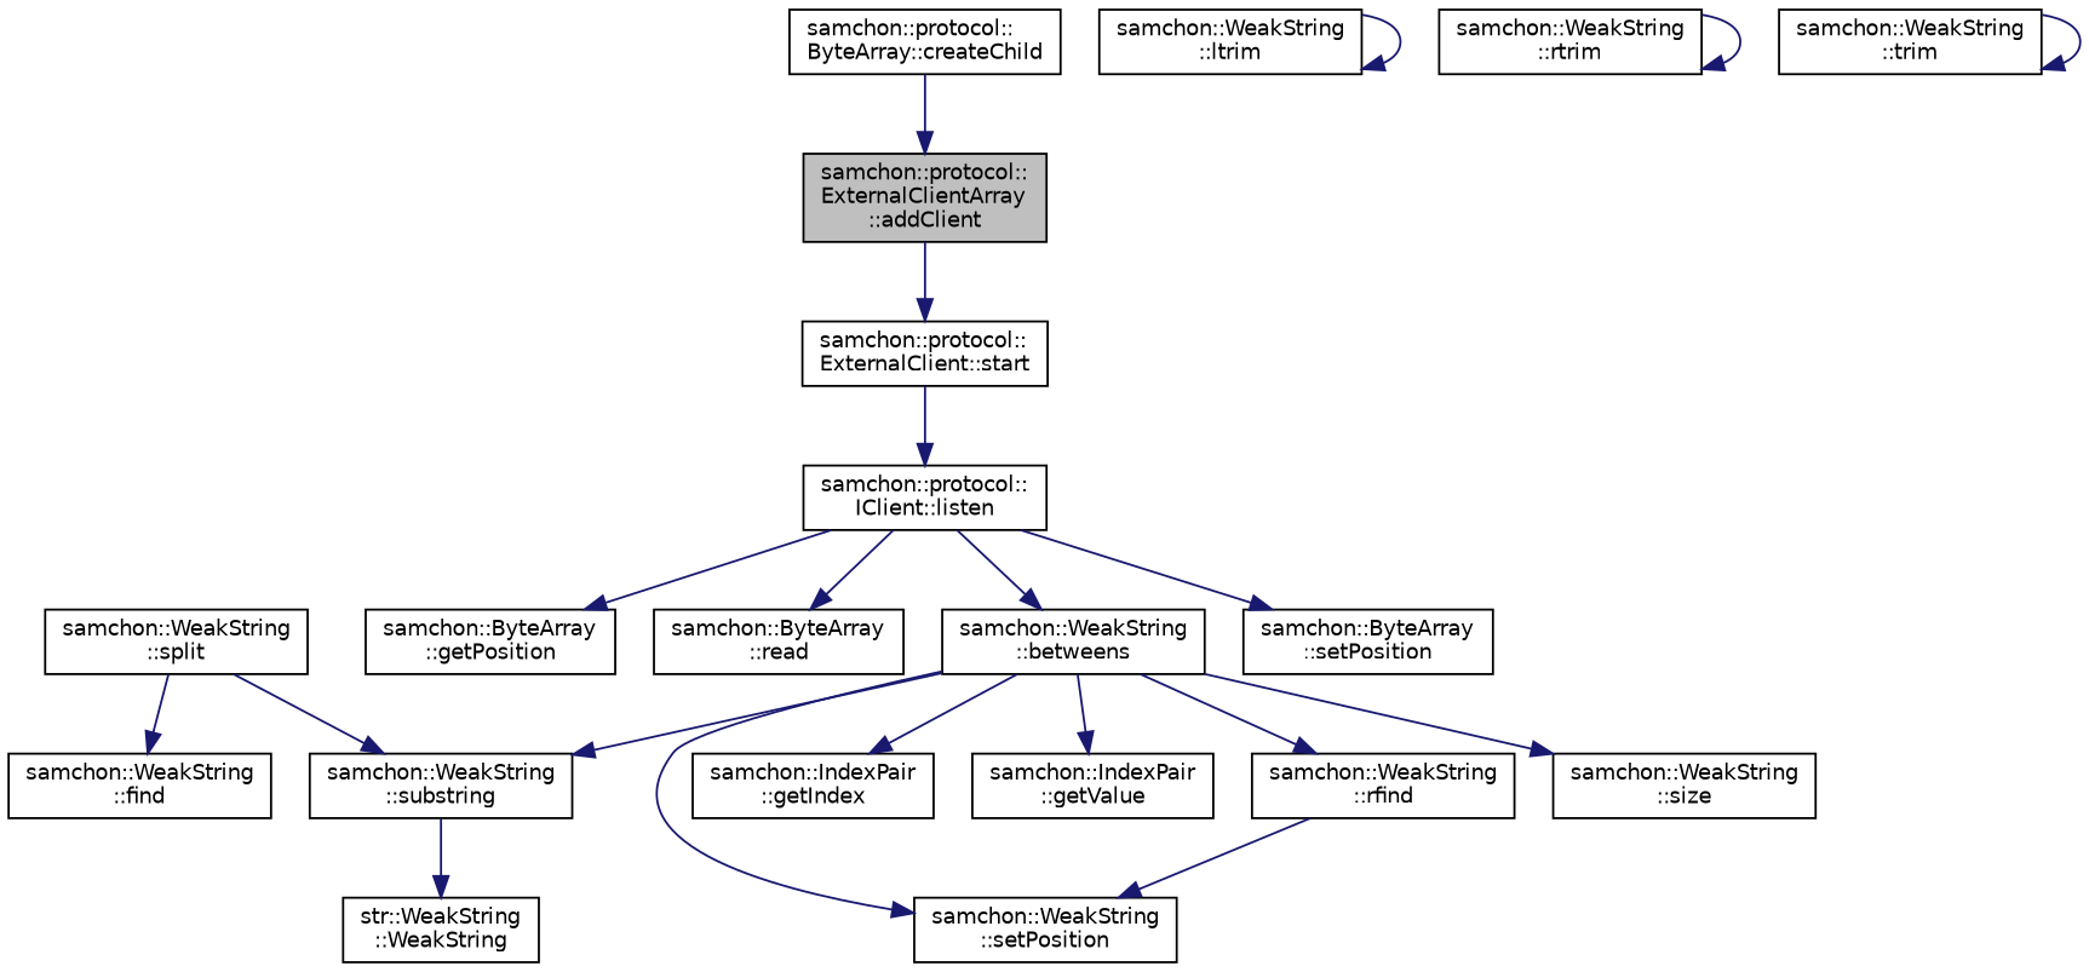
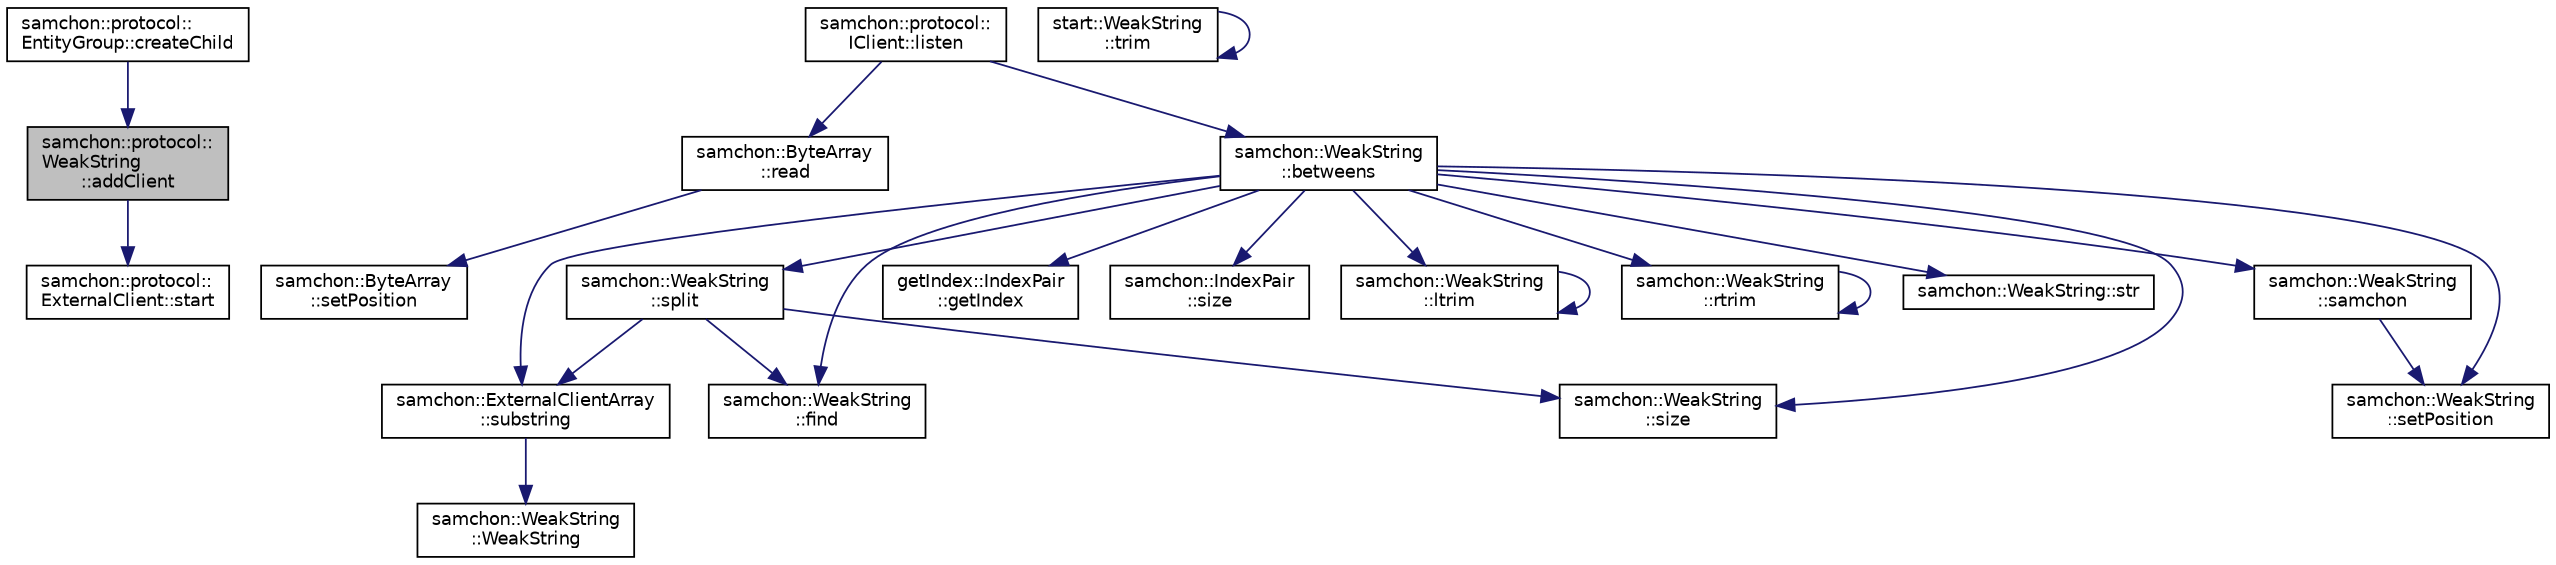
  digraph {
    rankdir=TB
    node [color=black fillcolor=white fontname=Helvetica fontsize=10 shape=record style=filled]
    edge [color=midnightblue fontname=Helvetica fontsize=10 labelfontname=Helvetica labelfontsize=10 style=solid]
-   n1 [fillcolor=grey75 fontcolor=black height=0.2 label="samchon::protocol::\lExternalClientArray\l::addClient" width=0.4]
+   n1 [fillcolor=grey75 fontcolor=black height=0.2 label="samchon::protocol::\lWeakString\l::addClient" width=0.4]
    n2 [height=0.2 label="samchon::protocol::\lExternalClient::start" width=0.4]
-   n3 [height=0.2 label="samchon::protocol::\lByteArray::createChild" width=0.4]
+   n3 [height=0.2 label="samchon::protocol::\lEntityGroup::createChild" width=0.4]
    n4 [height=0.2 label="samchon::protocol::\lIClient::listen" width=0.4]
-   n5 [height=0.2 label="samchon::ByteArray\l::getPosition" width=0.4]
    n6 [height=0.2 label="samchon::ByteArray\l::read" width=0.4]
    n7 [height=0.2 label="samchon::WeakString\l::betweens" width=0.4]
    n8 [height=0.2 label="samchon::ByteArray\l::setPosition" width=0.4]
    n9 [height=0.2 label="samchon::WeakString\l::setPosition" width=0.4]
    n10 [height=0.2 label="samchon::WeakString\l::find" width=0.4]
-   n11 [height=0.2 label="samchon::IndexPair\l::getIndex" width=0.4]
-   n12 [height=0.2 label="samchon::IndexPair\l::getValue" width=0.4]
+   n11 [height=0.2 label="getIndex::IndexPair\l::getIndex" width=0.4]
+   n12 [height=0.2 label="samchon::IndexPair\l::size" width=0.4]
    n13 [height=0.2 label="samchon::WeakString\l::ltrim" width=0.4]
-   n14 [height=0.2 label="samchon::WeakString\l::rfind" width=0.4]
+   n14 [height=0.2 label="samchon::WeakString\l::samchon" width=0.4]
    n15 [height=0.2 label="samchon::WeakString\l::rtrim" width=0.4]
    n16 [height=0.2 label="samchon::WeakString\l::size" width=0.4]
    n17 [height=0.2 label="samchon::WeakString\l::split" width=0.4]
-   n18 [height=0.2 label="samchon::WeakString\l::substring" width=0.4]
-   n20 [height=0.2 label="str::WeakString\l::WeakString" width=0.4]
-   n21 [height=0.2 label="samchon::WeakString\l::trim" width=0.4]
+   n18 [height=0.2 label="samchon::ExternalClientArray\l::substring" width=0.4]
+   n19 [height=0.2 label="samchon::WeakString::str" width=0.4]
+   n20 [height=0.2 label="samchon::WeakString\l::WeakString" width=0.4]
+   n21 [height=0.2 label="start::WeakString\l::trim" width=0.4]
    n1 -> n2
-   n2 -> n4
    n3 -> n1
-   n4 -> n5
    n4 -> n6
    n4 -> n7
-   n4 -> n8
+   n6 -> n8
    n7 -> n9
+   n7 -> n10
    n7 -> n11
    n7 -> n12
+   n7 -> n13
    n7 -> n14
+   n7 -> n15
    n7 -> n16
+   n7 -> n17
    n7 -> n18
+   n7 -> n19
    n13 -> n13
    n14 -> n9
    n15 -> n15
    n17 -> n10
+   n17 -> n16
    n17 -> n18
    n18 -> n20
    n21 -> n21
  }
